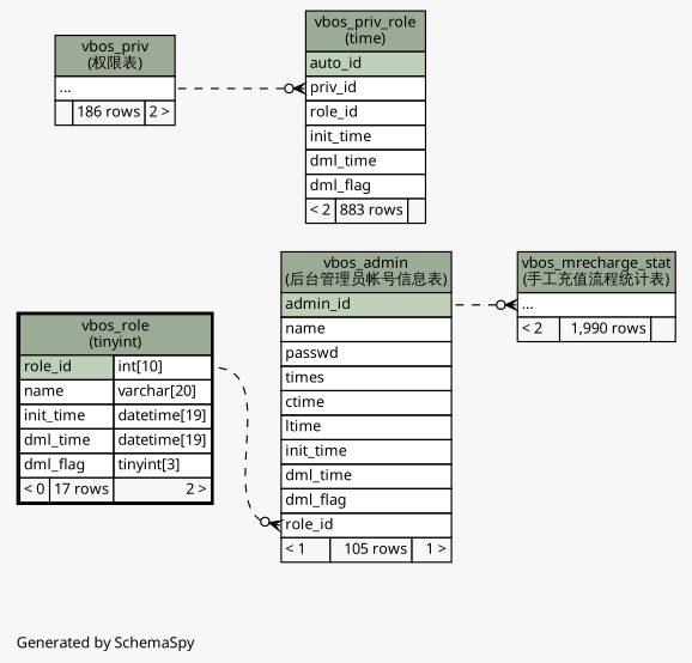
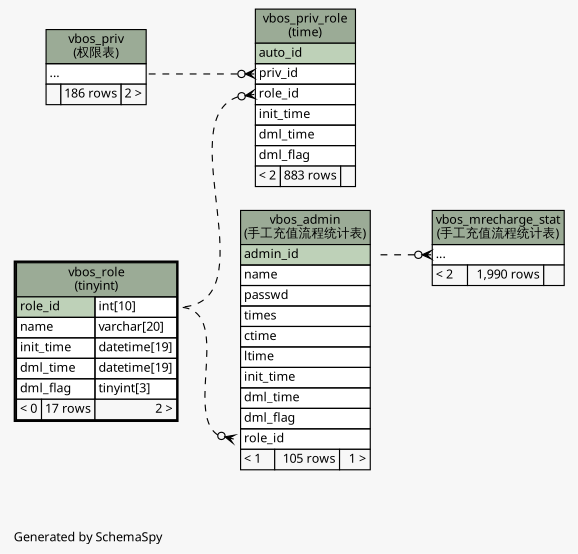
  digraph {
    bgcolor="#f7f7f7"
    fontname="Microsoft YaHei"
    fontsize=11
    label="\nGenerated by SchemaSpy"
    labeljust=l
    nodesep=0.18
    rankdir=RL
    ranksep=0.46
    node [fontname="Microsoft YaHei" fontsize=11 shape=plaintext]
    edge [arrowhead=none arrowsize=0.8 arrowtail=crowodot dir=back headport="role_id.type:e" style=dashed tailport="role_id:w"]
-   n1 [label=<     <TABLE BORDER="0" CELLBORDER="1" CELLSPACING="0" BGCOLOR="#ffffff">       <TR><TD COLSPAN="3" BGCOLOR="#9bab96" ALIGN="CENTER">vbos_admin<br/>(后台管理员帐号信息表)</TD></TR>       <TR><TD PORT="admin_id" COLSPAN="3" BGCOLOR="#bed1b8" ALIGN="LEFT">admin_id</TD></TR>       <TR><TD PORT="name" COLSPAN="3" ALIGN="LEFT">name</TD></TR>       <TR><TD PORT="passwd" COLSPAN="3" ALIGN="LEFT">passwd</TD></TR>       <TR><TD PORT="times" COLSPAN="3" ALIGN="LEFT">times</TD></TR>       <TR><TD PORT="ctime" COLSPAN="3" ALIGN="LEFT">ctime</TD></TR>       <TR><TD PORT="ltime" COLSPAN="3" ALIGN="LEFT">ltime</TD></TR>       <TR><TD PORT="init_time" COLSPAN="3" ALIGN="LEFT">init_time</TD></TR>       <TR><TD PORT="dml_time" COLSPAN="3" ALIGN="LEFT">dml_time</TD></TR>       <TR><TD PORT="dml_flag" COLSPAN="3" ALIGN="LEFT">dml_flag</TD></TR>       <TR><TD PORT="role_id" COLSPAN="3" ALIGN="LEFT">role_id</TD></TR>       <TR><TD ALIGN="LEFT" BGCOLOR="#f7f7f7">&lt; 1</TD><TD ALIGN="RIGHT" BGCOLOR="#f7f7f7">105 rows</TD><TD ALIGN="RIGHT" BGCOLOR="#f7f7f7">1 &gt;</TD></TR>     </TABLE>>]
+   n1 [label=<     <TABLE BORDER="0" CELLBORDER="1" CELLSPACING="0" BGCOLOR="#ffffff">       <TR><TD COLSPAN="3" BGCOLOR="#9bab96" ALIGN="CENTER">vbos_admin<br/>(手工充值流程统计表)</TD></TR>       <TR><TD PORT="admin_id" COLSPAN="3" BGCOLOR="#bed1b8" ALIGN="LEFT">admin_id</TD></TR>       <TR><TD PORT="name" COLSPAN="3" ALIGN="LEFT">name</TD></TR>       <TR><TD PORT="passwd" COLSPAN="3" ALIGN="LEFT">passwd</TD></TR>       <TR><TD PORT="times" COLSPAN="3" ALIGN="LEFT">times</TD></TR>       <TR><TD PORT="ctime" COLSPAN="3" ALIGN="LEFT">ctime</TD></TR>       <TR><TD PORT="ltime" COLSPAN="3" ALIGN="LEFT">ltime</TD></TR>       <TR><TD PORT="init_time" COLSPAN="3" ALIGN="LEFT">init_time</TD></TR>       <TR><TD PORT="dml_time" COLSPAN="3" ALIGN="LEFT">dml_time</TD></TR>       <TR><TD PORT="dml_flag" COLSPAN="3" ALIGN="LEFT">dml_flag</TD></TR>       <TR><TD PORT="role_id" COLSPAN="3" ALIGN="LEFT">role_id</TD></TR>       <TR><TD ALIGN="LEFT" BGCOLOR="#f7f7f7">&lt; 1</TD><TD ALIGN="RIGHT" BGCOLOR="#f7f7f7">105 rows</TD><TD ALIGN="RIGHT" BGCOLOR="#f7f7f7">1 &gt;</TD></TR>     </TABLE>>]
    n2 [label=<     <TABLE BORDER="2" CELLBORDER="1" CELLSPACING="0" BGCOLOR="#ffffff">       <TR><TD COLSPAN="3" BGCOLOR="#9bab96" ALIGN="CENTER">vbos_role<br/>(tinyint)</TD></TR>       <TR><TD PORT="role_id" COLSPAN="2" BGCOLOR="#bed1b8" ALIGN="LEFT">role_id</TD><TD PORT="role_id.type" ALIGN="LEFT">int[10]</TD></TR>       <TR><TD PORT="name" COLSPAN="2" ALIGN="LEFT">name</TD><TD PORT="name.type" ALIGN="LEFT">varchar[20]</TD></TR>       <TR><TD PORT="init_time" COLSPAN="2" ALIGN="LEFT">init_time</TD><TD PORT="init_time.type" ALIGN="LEFT">datetime[19]</TD></TR>       <TR><TD PORT="dml_time" COLSPAN="2" ALIGN="LEFT">dml_time</TD><TD PORT="dml_time.type" ALIGN="LEFT">datetime[19]</TD></TR>       <TR><TD PORT="dml_flag" COLSPAN="2" ALIGN="LEFT">dml_flag</TD><TD PORT="dml_flag.type" ALIGN="LEFT">tinyint[3]</TD></TR>       <TR><TD ALIGN="LEFT" BGCOLOR="#f7f7f7">&lt; 0</TD><TD ALIGN="RIGHT" BGCOLOR="#f7f7f7">17 rows</TD><TD ALIGN="RIGHT" BGCOLOR="#f7f7f7">2 &gt;</TD></TR>     </TABLE>>]
    n3 [label=<     <TABLE BORDER="0" CELLBORDER="1" CELLSPACING="0" BGCOLOR="#ffffff">       <TR><TD COLSPAN="3" BGCOLOR="#9bab96" ALIGN="CENTER">vbos_mrecharge_stat<br/>(手工充值流程统计表)</TD></TR>       <TR><TD PORT="elipses" COLSPAN="3" ALIGN="LEFT">...</TD></TR>       <TR><TD ALIGN="LEFT" BGCOLOR="#f7f7f7">&lt; 2</TD><TD ALIGN="RIGHT" BGCOLOR="#f7f7f7">1,990 rows</TD><TD ALIGN="RIGHT" BGCOLOR="#f7f7f7">  </TD></TR>     </TABLE>>]
    n4 [label=<     <TABLE BORDER="0" CELLBORDER="1" CELLSPACING="0" BGCOLOR="#ffffff">       <TR><TD COLSPAN="3" BGCOLOR="#9bab96" ALIGN="CENTER">vbos_priv_role<br/>(time)</TD></TR>       <TR><TD PORT="auto_id" COLSPAN="3" BGCOLOR="#bed1b8" ALIGN="LEFT">auto_id</TD></TR>       <TR><TD PORT="priv_id" COLSPAN="3" ALIGN="LEFT">priv_id</TD></TR>       <TR><TD PORT="role_id" COLSPAN="3" ALIGN="LEFT">role_id</TD></TR>       <TR><TD PORT="init_time" COLSPAN="3" ALIGN="LEFT">init_time</TD></TR>       <TR><TD PORT="dml_time" COLSPAN="3" ALIGN="LEFT">dml_time</TD></TR>       <TR><TD PORT="dml_flag" COLSPAN="3" ALIGN="LEFT">dml_flag</TD></TR>       <TR><TD ALIGN="LEFT" BGCOLOR="#f7f7f7">&lt; 2</TD><TD ALIGN="RIGHT" BGCOLOR="#f7f7f7">883 rows</TD><TD ALIGN="RIGHT" BGCOLOR="#f7f7f7">  </TD></TR>     </TABLE>>]
    n5 [label=<     <TABLE BORDER="0" CELLBORDER="1" CELLSPACING="0" BGCOLOR="#ffffff">       <TR><TD COLSPAN="3" BGCOLOR="#9bab96" ALIGN="CENTER">vbos_priv<br/>(权限表)</TD></TR>       <TR><TD PORT="elipses" COLSPAN="3" ALIGN="LEFT">...</TD></TR>       <TR><TD ALIGN="LEFT" BGCOLOR="#f7f7f7">  </TD><TD ALIGN="RIGHT" BGCOLOR="#f7f7f7">186 rows</TD><TD ALIGN="RIGHT" BGCOLOR="#f7f7f7">2 &gt;</TD></TR>     </TABLE>>]
    n1 -> n2
    n3 -> n1 [headport="admin_id:e" tailport="elipses:w"]
+   n4 -> n2
    n4 -> n5 [headport="elipses:e" tailport="priv_id:w"]
  }
